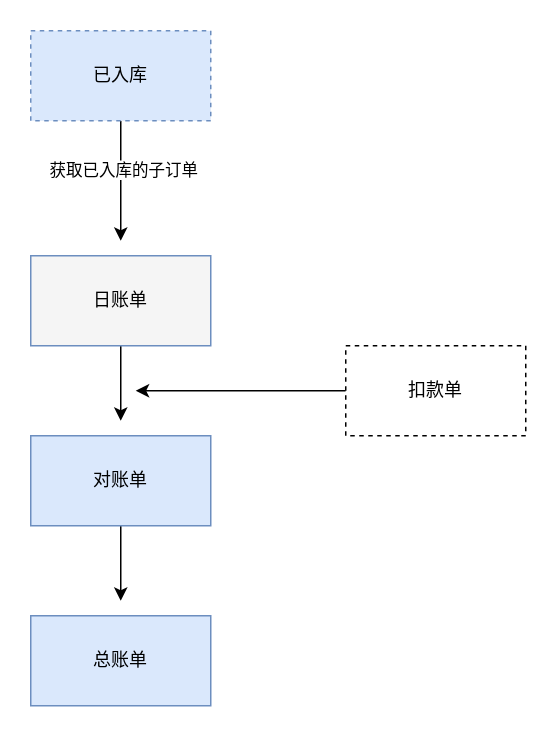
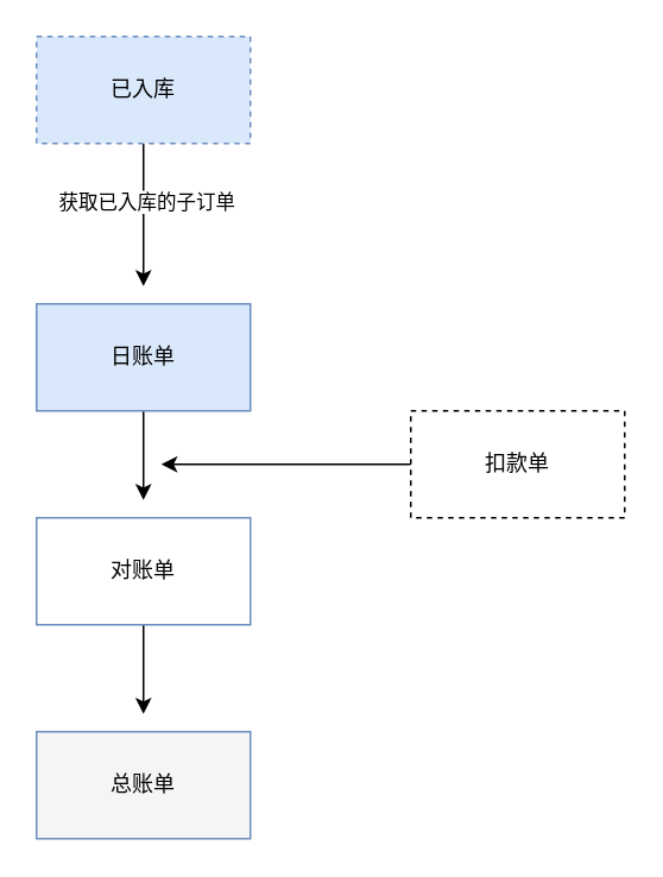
  <mxCell id="0" />
  <mxCell id="1" parent="0" />
  <mxCell id="2" style="edgeStyle=orthogonalEdgeStyle;rounded=0;orthogonalLoop=1;jettySize=auto;html=1;exitX=0.5;exitY=1;exitDx=0;exitDy=0;" parent="1" source="4" edge="1"><mxGeometry relative="1" as="geometry"><mxPoint x="80" y="160" as="targetPoint" /></mxGeometry></mxCell>
  <mxCell id="3" value="获取已入库的子订单" style="edgeLabel;html=1;align=center;verticalAlign=middle;resizable=0;points=[];" vertex="1" connectable="0" parent="2"><mxGeometry x="-0.205" y="1" relative="1" as="geometry"><mxPoint as="offset" /></mxGeometry></mxCell>
  <mxCell id="4" value="已入库" style="rounded=0;whiteSpace=wrap;html=1;fillColor=#dae8fc;strokeColor=#6c8ebf;dashed=1;" parent="1" vertex="1"><mxGeometry x="20" y="20" width="120" height="60" as="geometry" /></mxCell>
  <mxCell id="5" style="edgeStyle=orthogonalEdgeStyle;rounded=0;orthogonalLoop=1;jettySize=auto;html=1;exitX=0.5;exitY=1;exitDx=0;exitDy=0;" parent="1" source="6" edge="1"><mxGeometry relative="1" as="geometry"><mxPoint x="80" y="280" as="targetPoint" /></mxGeometry></mxCell>
- <mxCell id="6" value="日账单" style="rounded=0;whiteSpace=wrap;html=1;fillColor=#f5f5f5;strokeColor=#6c8ebf;" parent="1" vertex="1"><mxGeometry x="20" y="170" width="120" height="60" as="geometry" /></mxCell>
+ <mxCell id="6" value="日账单" style="rounded=0;whiteSpace=wrap;html=1;fillColor=#dae8fc;strokeColor=#6c8ebf;" parent="1" vertex="1"><mxGeometry x="20" y="170" width="120" height="60" as="geometry" /></mxCell>
  <mxCell id="7" style="edgeStyle=orthogonalEdgeStyle;rounded=0;orthogonalLoop=1;jettySize=auto;html=1;exitX=0.5;exitY=1;exitDx=0;exitDy=0;" parent="1" source="8" edge="1"><mxGeometry relative="1" as="geometry"><mxPoint x="80" y="400" as="targetPoint" /></mxGeometry></mxCell>
- <mxCell id="8" value="对账单" style="rounded=0;whiteSpace=wrap;html=1;fillColor=#dae8fc;strokeColor=#6c8ebf;" parent="1" vertex="1"><mxGeometry x="20" y="290" width="120" height="60" as="geometry" /></mxCell>
- <mxCell id="9" value="总账单" style="rounded=0;whiteSpace=wrap;html=1;fillColor=#dae8fc;strokeColor=#6c8ebf;" parent="1" vertex="1"><mxGeometry x="20" y="410" width="120" height="60" as="geometry" /></mxCell>
+ <mxCell id="8" value="对账单" style="rounded=0;whiteSpace=wrap;html=1;fillColor=#ffffff;strokeColor=#6c8ebf;" parent="1" vertex="1"><mxGeometry x="20" y="290" width="120" height="60" as="geometry" /></mxCell>
+ <mxCell id="9" value="总账单" style="rounded=0;whiteSpace=wrap;html=1;fillColor=#f5f5f5;strokeColor=#6c8ebf;" parent="1" vertex="1"><mxGeometry x="20" y="410" width="120" height="60" as="geometry" /></mxCell>
  <mxCell id="10" style="edgeStyle=orthogonalEdgeStyle;rounded=0;orthogonalLoop=1;jettySize=auto;html=1;exitX=0;exitY=0.5;exitDx=0;exitDy=0;" parent="1" source="11" edge="1"><mxGeometry relative="1" as="geometry"><mxPoint x="90" y="260" as="targetPoint" /></mxGeometry></mxCell>
  <mxCell id="11" value="扣款单" style="rounded=0;whiteSpace=wrap;html=1;dashed=1;" parent="1" vertex="1"><mxGeometry x="230" y="230" width="120" height="60" as="geometry" /></mxCell>
